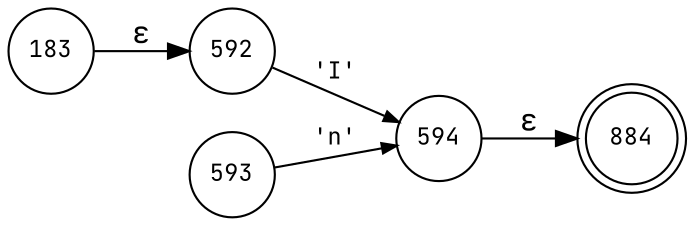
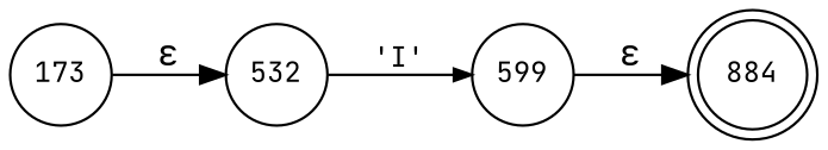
  digraph {
    fontname="JetBrains Mono"
    rankdir=LR
    node [fixedsize=true fontname="JetBrains Mono" fontsize=11 shape=circle peripheries=1]
    edge [fontname="JetBrains Mono"]
    n1 [label=884 shape=doublecircle width=.6 peripheries=""]
-   n2 [label=592 width=.55]
-   n3 [label=594 width=.55]
-   n4 [label=593 width=.55]
-   n5 [label=183 width=.55]
+   n2 [label=532 width=.55]
+   n3 [label=599 width=.55]
+   n5 [label=173 width=.55]
    n2 -> n3 [arrowhead=normal arrowsize=.7 fontsize=11 label="'I'"]
    n3 -> n1 [label="&epsilon;"]
-   n4 -> n3 [arrowhead=normal arrowsize=.7 fontsize=11 label="'n'"]
    n5 -> n2 [label="&epsilon;"]
  }
